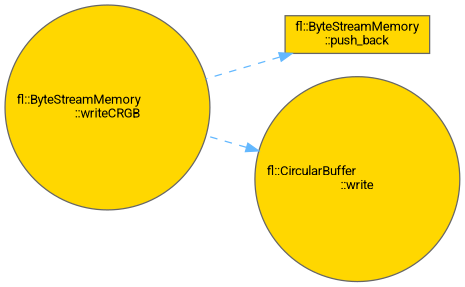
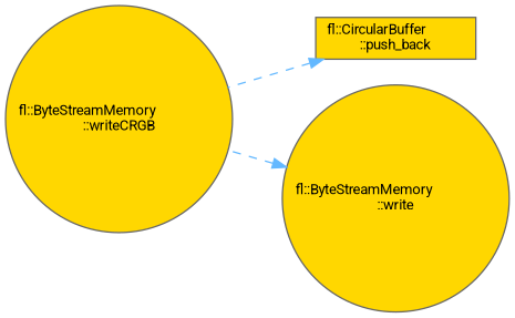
  digraph {
    fontname=Roboto
    rankdir=RL
    node [color=grey40 fillcolor=gold fontname=Roboto fontsize=10 shape=circle style=filled]
    edge [color=steelblue1 dir=back fontname=Roboto fontsize=10 labelfontname=Helvetica labelfontsize=10 style=dashed]
-   n1 [color=gray40 fontcolor=black height=0.2 label="fl::ByteStreamMemory\l::push_back" shape=box width=0.4]
+   n1 [color=gray40 fontcolor=black height=0.2 label="fl::CircularBuffer\l::push_back" shape=box width=0.4]
    n2 [height=0.2 label="fl::ByteStreamMemory\l::writeCRGB" width=0.4]
-   n3 [height=0.2 label="fl::CircularBuffer\l::write" width=0.4]
+   n3 [height=0.2 label="fl::ByteStreamMemory\l::write" width=0.4]
    n1 -> n2
    n3 -> n2
  }
